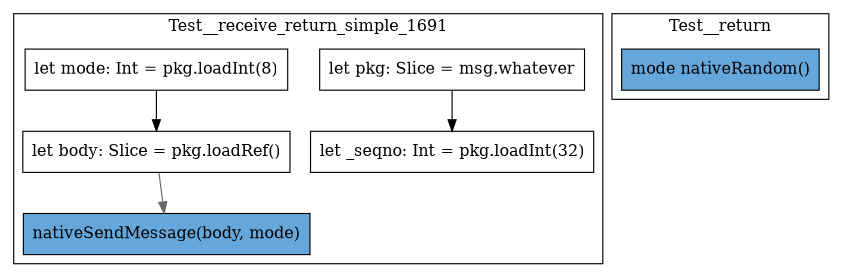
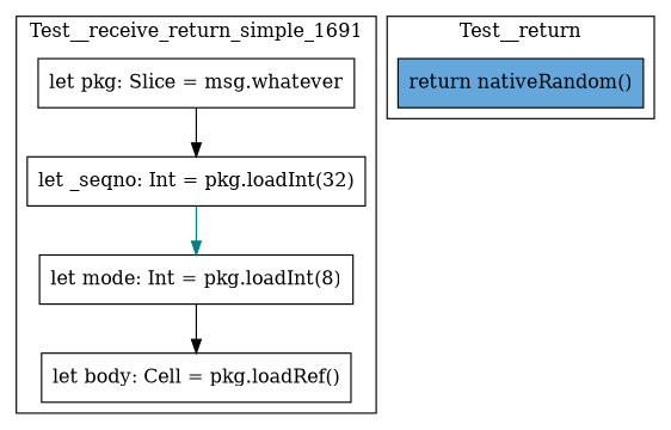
  digraph {
    node [shape=box]
    edge [color=black]
    n1 [label="let pkg: Slice = msg.whatever"]
    n2 [label="let _seqno: Int = pkg.loadInt(32)"]
    n3 [label="let mode: Int = pkg.loadInt(8)"]
-   n4 [label="let body: Slice = pkg.loadRef()"]
-   n5 [fillcolor="#66A7DB" label="nativeSendMessage(body, mode)" style=filled]
-   n6 [fillcolor="#66A7DB" label="mode nativeRandom()" style=filled]
+   n4 [label="let body: Cell = pkg.loadRef()"]
+   n6 [fillcolor="#66A7DB" label="return nativeRandom()" style=filled]
    subgraph cluster_1 {
      label=Test__receive_return_simple_1691
      n1
      n2
      n3
      n4
-     n5
    }
    subgraph cluster_2 {
      label=Test__return
      n6
    }
    n1 -> n2
+   n2 -> n3 [color=teal]
    n3 -> n4
-   n4 -> n5 [color=gray40]
  }
